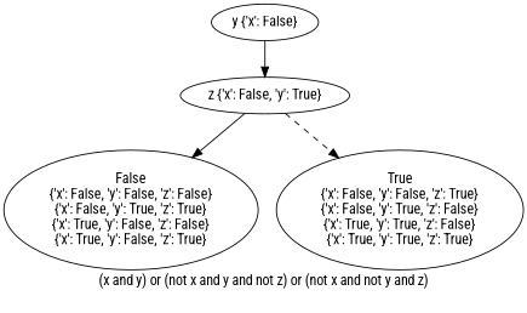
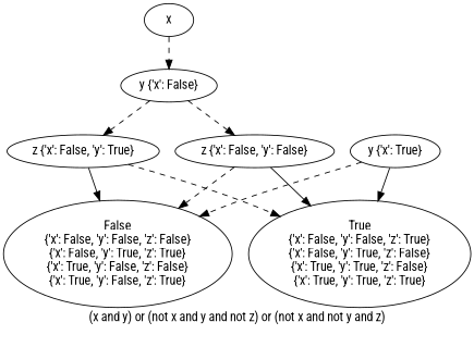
  digraph {
    fontname="Roboto Condensed"
    label="(x and y) or (not x and y and not z) or (not x and not y and z)\n\n"
    node [fontname="Roboto Condensed"]
    edge [fontname="Roboto Condensed" style=dashed]
+   n1 [label=x]
    n2 [label="y {'x': False}"]
+   n3 [label="z {'x': False, 'y': False}"]
    n4 [label="z {'x': False, 'y': True}"]
+   n5 [label="y {'x': True}"]
    n6 [label="False\n{'x': False, 'y': False, 'z': False}\n{'x': False, 'y': True, 'z': True}\n{'x': True, 'y': False, 'z': False}\n{'x': True, 'y': False, 'z': True}"]
    n7 [label="True\n{'x': False, 'y': False, 'z': True}\n{'x': False, 'y': True, 'z': False}\n{'x': True, 'y': True, 'z': False}\n{'x': True, 'y': True, 'z': True}"]
-   n2 -> n4 [style=""]
+   n1 -> n2
+   n2 -> n3
+   n2 -> n4
+   n3 -> n6
+   n3 -> n7 [style=""]
    n4 -> n6 [style=""]
    n4 -> n7
+   n5 -> n6
+   n5 -> n7 [style=""]
  }
